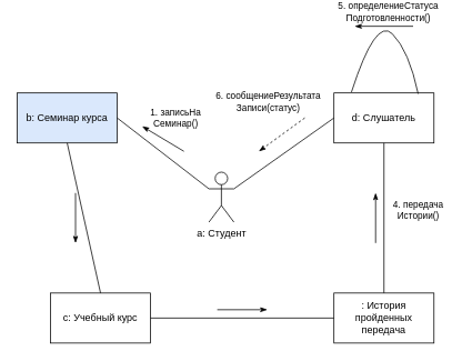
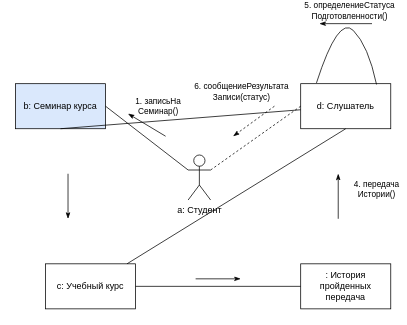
  <mxCell id="0" />
  <mxCell id="1" parent="0" />
  <mxCell id="2" value="a: Студент" style="shape=umlActor;verticalLabelPosition=bottom;verticalAlign=top;html=1;outlineConnect=0;" parent="1" vertex="1"><mxGeometry x="250" y="206" width="30" height="60" as="geometry" /></mxCell>
  <mxCell id="3" value="b: Семинар курса" style="rounded=0;whiteSpace=wrap;html=1;fillColor=#dae8fc;" parent="1" vertex="1"><mxGeometry x="20" y="111" width="120" height="60" as="geometry" /></mxCell>
  <mxCell id="4" value="c: Учебный курс" style="rounded=0;whiteSpace=wrap;html=1;" parent="1" vertex="1"><mxGeometry x="60" y="351" width="120" height="60" as="geometry" /></mxCell>
  <mxCell id="5" value="d: Слушатель" style="rounded=0;whiteSpace=wrap;html=1;" parent="1" vertex="1"><mxGeometry x="400" y="111" width="120" height="60" as="geometry" /></mxCell>
  <mxCell id="6" value=": История пройденных передача" style="rounded=0;whiteSpace=wrap;html=1;" parent="1" vertex="1"><mxGeometry x="400" y="351" width="120" height="60" as="geometry" /></mxCell>
  <mxCell id="7" value="" style="curved=1;endArrow=none;html=1;rounded=0;exitX=0.842;exitY=0.017;exitDx=0;exitDy=0;exitPerimeter=0;entryX=0.175;entryY=-0.017;entryDx=0;entryDy=0;entryPerimeter=0;startFill=0;" parent="1" source="5" target="5" edge="1"><mxGeometry width="50" height="50" relative="1" as="geometry"><mxPoint x="502" y="101.98" as="sourcePoint" /><mxPoint x="418" y="101.98" as="targetPoint" /><Array as="points"><mxPoint x="490" y="60" /><mxPoint x="450" y="20" /></Array></mxGeometry></mxCell>
  <mxCell id="8" value="&lt;div&gt;5. определениеСтатуса&lt;/div&gt;&lt;div&gt;Подготовленности()&lt;/div&gt;" style="edgeLabel;html=1;align=center;verticalAlign=middle;resizable=0;points=[];" parent="7" vertex="1" connectable="0"><mxGeometry x="-0.191" y="6" relative="1" as="geometry"><mxPoint y="-30" as="offset" /></mxGeometry></mxCell>
  <mxCell id="9" value="" style="endArrow=classicThin;html=1;rounded=0;endFill=1;" parent="1" edge="1"><mxGeometry width="50" height="50" relative="1" as="geometry"><mxPoint x="495" y="31" as="sourcePoint" /><mxPoint x="425" y="31" as="targetPoint" /></mxGeometry></mxCell>
  <mxCell id="10" value="" style="endArrow=none;html=1;rounded=0;entryX=0;entryY=0.333;entryDx=0;entryDy=0;entryPerimeter=0;exitX=1;exitY=0.5;exitDx=0;exitDy=0;" parent="1" source="3" target="2" edge="1"><mxGeometry width="50" height="50" relative="1" as="geometry"><mxPoint x="240" y="341" as="sourcePoint" /><mxPoint x="290" y="291" as="targetPoint" /></mxGeometry></mxCell>
  <mxCell id="11" value="" style="endArrow=classicThin;html=1;rounded=0;endFill=1;" parent="1" edge="1"><mxGeometry width="50" height="50" relative="1" as="geometry"><mxPoint x="220" y="181" as="sourcePoint" /><mxPoint x="170" y="151" as="targetPoint" /></mxGeometry></mxCell>
  <mxCell id="12" value="&lt;div&gt;1. записьНа&lt;/div&gt;&lt;div&gt;Семинар()&lt;/div&gt;" style="edgeLabel;html=1;align=center;verticalAlign=middle;resizable=0;points=[];" vertex="1" connectable="0" parent="11"><mxGeometry x="-0.047" relative="1" as="geometry"><mxPoint x="14" y="-26" as="offset" /></mxGeometry></mxCell>
- <mxCell id="13" value="" style="endArrow=none;html=1;rounded=0;entryX=1;entryY=0.333;entryDx=0;entryDy=0;entryPerimeter=0;exitX=0;exitY=0.5;exitDx=0;exitDy=0;" parent="1" source="5" target="2" edge="1"><mxGeometry width="50" height="50" relative="1" as="geometry"><mxPoint x="150" y="151" as="sourcePoint" /><mxPoint x="260" y="221" as="targetPoint" /></mxGeometry></mxCell>
+ <mxCell id="13" value="" style="endArrow=none;html=1;rounded=0;entryX=1;entryY=0.333;entryDx=0;entryDy=0;entryPerimeter=0;exitX=0;exitY=0.5;exitDx=0;exitDy=0;dashed=1;" parent="1" source="5" target="2" edge="1"><mxGeometry width="50" height="50" relative="1" as="geometry"><mxPoint x="150" y="151" as="sourcePoint" /><mxPoint x="260" y="221" as="targetPoint" /></mxGeometry></mxCell>
  <mxCell id="14" value="" style="endArrow=classicThin;html=1;rounded=0;endFill=1;dashed=1;" parent="1" edge="1"><mxGeometry width="50" height="50" relative="1" as="geometry"><mxPoint x="365" y="141" as="sourcePoint" /><mxPoint x="310" y="181" as="targetPoint" /></mxGeometry></mxCell>
  <mxCell id="15" value="&lt;div&gt;6. сообщениеРезультата&lt;/div&gt;&lt;div&gt;Записи(статус)&lt;/div&gt;" style="edgeLabel;html=1;align=center;verticalAlign=middle;resizable=0;points=[];" vertex="1" connectable="0" parent="14"><mxGeometry x="0.206" y="-1" relative="1" as="geometry"><mxPoint x="-11" y="-43" as="offset" /></mxGeometry></mxCell>
- <mxCell id="16" value="" style="endArrow=none;html=1;rounded=0;entryX=0.5;entryY=0;entryDx=0;entryDy=0;exitX=0.5;exitY=1;exitDx=0;exitDy=0;" parent="1" source="5" target="6" edge="1"><mxGeometry width="50" height="50" relative="1" as="geometry"><mxPoint x="410" y="141" as="sourcePoint" /><mxPoint x="290" y="221" as="targetPoint" /></mxGeometry></mxCell>
+ <mxCell id="16" value="" style="endArrow=none;html=1;rounded=0;exitX=0.5;exitY=1;exitDx=0;exitDy=0;" parent="1" source="5" target="4" edge="1"><mxGeometry width="50" height="50" relative="1" as="geometry"><mxPoint x="410" y="141" as="sourcePoint" /><mxPoint x="290" y="221" as="targetPoint" /></mxGeometry></mxCell>
  <mxCell id="17" value="" style="endArrow=classicThin;html=1;rounded=0;endFill=1;" parent="1" edge="1"><mxGeometry width="50" height="50" relative="1" as="geometry"><mxPoint x="450" y="291" as="sourcePoint" /><mxPoint x="450" y="231" as="targetPoint" /></mxGeometry></mxCell>
  <mxCell id="18" value="&lt;div&gt;4. передача&lt;/div&gt;&lt;div&gt;Истории()&lt;/div&gt;" style="edgeLabel;html=1;align=center;verticalAlign=middle;resizable=0;points=[];" vertex="1" connectable="0" parent="17"><mxGeometry x="0.433" relative="1" as="geometry"><mxPoint x="50" y="3" as="offset" /></mxGeometry></mxCell>
  <mxCell id="19" value="" style="endArrow=none;html=1;rounded=0;entryX=1;entryY=0.5;entryDx=0;entryDy=0;exitX=0;exitY=0.5;exitDx=0;exitDy=0;" parent="1" source="6" target="4" edge="1"><mxGeometry width="50" height="50" relative="1" as="geometry"><mxPoint x="470" y="171" as="sourcePoint" /><mxPoint x="470" y="361" as="targetPoint" /></mxGeometry></mxCell>
  <mxCell id="20" value="" style="endArrow=classicThin;html=1;rounded=0;endFill=1;" parent="1" edge="1"><mxGeometry width="50" height="50" relative="1" as="geometry"><mxPoint x="260" y="371" as="sourcePoint" /><mxPoint x="320" y="371" as="targetPoint" /></mxGeometry></mxCell>
- <mxCell id="21" value="" style="endArrow=none;html=1;rounded=0;entryX=0.5;entryY=0;entryDx=0;entryDy=0;exitX=0.5;exitY=1;exitDx=0;exitDy=0;" parent="1" source="3" target="4" edge="1"><mxGeometry width="50" height="50" relative="1" as="geometry"><mxPoint x="470" y="171" as="sourcePoint" /><mxPoint x="470" y="361" as="targetPoint" /></mxGeometry></mxCell>
+ <mxCell id="21" value="" style="endArrow=none;html=1;rounded=0;exitX=0.5;exitY=1;exitDx=0;exitDy=0;" parent="1" source="3" target="5" edge="1"><mxGeometry width="50" height="50" relative="1" as="geometry"><mxPoint x="470" y="171" as="sourcePoint" /><mxPoint x="470" y="361" as="targetPoint" /></mxGeometry></mxCell>
  <mxCell id="22" value="" style="endArrow=classicThin;html=1;rounded=0;endFill=1;" parent="1" edge="1"><mxGeometry width="50" height="50" relative="1" as="geometry"><mxPoint x="90" y="231" as="sourcePoint" /><mxPoint x="90" y="291" as="targetPoint" /></mxGeometry></mxCell>
